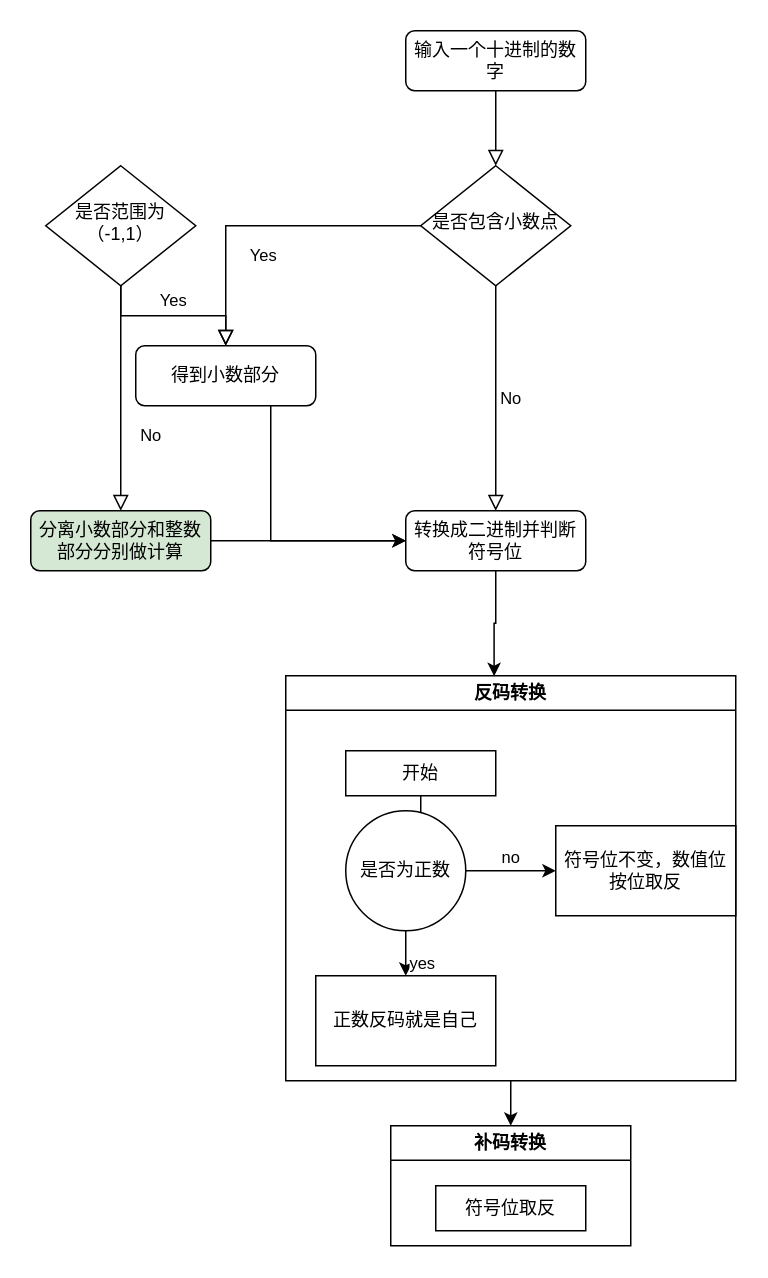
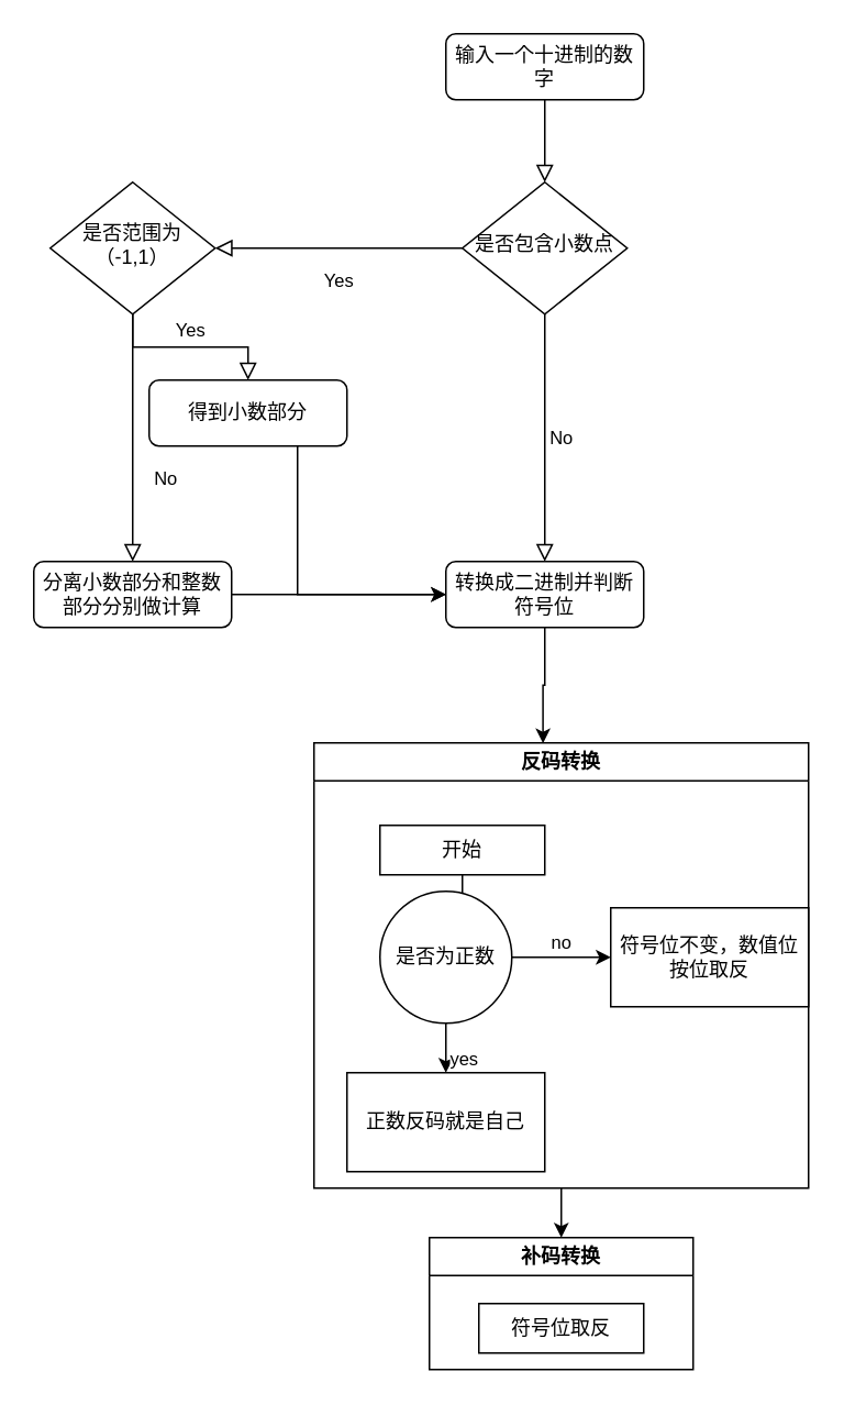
  <mxCell id="0" />
  <mxCell id="1" parent="0" />
  <mxCell id="2" value="" style="rounded=0;html=1;jettySize=auto;orthogonalLoop=1;fontSize=11;endArrow=block;endFill=0;endSize=8;strokeWidth=1;shadow=0;labelBackgroundColor=none;edgeStyle=orthogonalEdgeStyle;" parent="1" source="3" target="6" edge="1"><mxGeometry relative="1" as="geometry" /></mxCell>
  <mxCell id="3" value="输入一个十进制的数字" style="rounded=1;whiteSpace=wrap;html=1;fontSize=12;glass=0;strokeWidth=1;shadow=0;" parent="1" vertex="1"><mxGeometry x="270" y="20" width="120" height="40" as="geometry" /></mxCell>
- <mxCell id="4" value="Yes" style="rounded=0;html=1;jettySize=auto;orthogonalLoop=1;fontSize=11;endArrow=block;endFill=0;endSize=8;strokeWidth=1;shadow=0;labelBackgroundColor=none;edgeStyle=orthogonalEdgeStyle;" parent="1" source="6" target="13" edge="1"><mxGeometry y="20" relative="1" as="geometry"><mxPoint as="offset" /></mxGeometry></mxCell>
+ <mxCell id="4" value="Yes" style="rounded=0;html=1;jettySize=auto;orthogonalLoop=1;fontSize=11;endArrow=block;endFill=0;endSize=8;strokeWidth=1;shadow=0;labelBackgroundColor=none;edgeStyle=orthogonalEdgeStyle;" parent="1" source="6" target="9" edge="1"><mxGeometry y="20" relative="1" as="geometry"><mxPoint as="offset" /></mxGeometry></mxCell>
  <mxCell id="5" value="No" style="edgeStyle=orthogonalEdgeStyle;rounded=0;html=1;jettySize=auto;orthogonalLoop=1;fontSize=11;endArrow=block;endFill=0;endSize=8;strokeWidth=1;shadow=0;labelBackgroundColor=none;" parent="1" source="6" target="15" edge="1"><mxGeometry y="10" relative="1" as="geometry"><mxPoint as="offset" /></mxGeometry></mxCell>
  <mxCell id="6" value="是否包含小数点" style="rhombus;whiteSpace=wrap;html=1;shadow=0;fontFamily=Helvetica;fontSize=12;align=center;strokeWidth=1;spacing=6;spacingTop=-4;" parent="1" vertex="1"><mxGeometry x="280" y="110" width="100" height="80" as="geometry" /></mxCell>
  <mxCell id="7" value="No" style="rounded=0;html=1;jettySize=auto;orthogonalLoop=1;fontSize=11;endArrow=block;endFill=0;endSize=8;strokeWidth=1;shadow=0;labelBackgroundColor=none;edgeStyle=orthogonalEdgeStyle;" parent="1" source="9" target="11" edge="1"><mxGeometry x="0.333" y="20" relative="1" as="geometry"><mxPoint as="offset" /></mxGeometry></mxCell>
  <mxCell id="8" value="Yes" style="edgeStyle=orthogonalEdgeStyle;rounded=0;html=1;jettySize=auto;orthogonalLoop=1;fontSize=11;endArrow=block;endFill=0;endSize=8;strokeWidth=1;shadow=0;labelBackgroundColor=none;" parent="1" source="9" target="13" edge="1"><mxGeometry y="10" relative="1" as="geometry"><mxPoint as="offset" /></mxGeometry></mxCell>
  <mxCell id="9" value="是否范围为（-1,1）" style="rhombus;whiteSpace=wrap;html=1;shadow=0;fontFamily=Helvetica;fontSize=12;align=center;strokeWidth=1;spacing=6;spacingTop=-4;" parent="1" vertex="1"><mxGeometry x="30" y="110" width="100" height="80" as="geometry" /></mxCell>
  <mxCell id="10" style="edgeStyle=orthogonalEdgeStyle;rounded=0;orthogonalLoop=1;jettySize=auto;html=1;entryX=0;entryY=0.5;entryDx=0;entryDy=0;" edge="1" parent="1" source="11" target="15"><mxGeometry relative="1" as="geometry" /></mxCell>
- <mxCell id="11" value="分离小数部分和整数部分分别做计算" style="rounded=1;whiteSpace=wrap;html=1;fontSize=12;glass=0;strokeWidth=1;shadow=0;fillColor=#d5e8d4;" parent="1" vertex="1"><mxGeometry x="20" y="340" width="120" height="40" as="geometry" /></mxCell>
+ <mxCell id="11" value="分离小数部分和整数部分分别做计算" style="rounded=1;whiteSpace=wrap;html=1;fontSize=12;glass=0;strokeWidth=1;shadow=0;" parent="1" vertex="1"><mxGeometry x="20" y="340" width="120" height="40" as="geometry" /></mxCell>
  <mxCell id="12" style="edgeStyle=orthogonalEdgeStyle;rounded=0;orthogonalLoop=1;jettySize=auto;html=1;exitX=0.75;exitY=1;exitDx=0;exitDy=0;" edge="1" parent="1" source="13"><mxGeometry relative="1" as="geometry"><mxPoint x="270" y="360" as="targetPoint" /><Array as="points"><mxPoint x="180" y="360" /></Array></mxGeometry></mxCell>
  <mxCell id="13" value="得到小数部分" style="rounded=1;whiteSpace=wrap;html=1;fontSize=12;glass=0;strokeWidth=1;shadow=0;" parent="1" vertex="1"><mxGeometry x="90" y="230" width="120" height="40" as="geometry" /></mxCell>
  <mxCell id="14" value="" style="group" vertex="1" connectable="0" parent="1"><mxGeometry x="190" y="340" width="300" height="490" as="geometry" /></mxCell>
  <mxCell id="15" value="转换成二进制并判断符号位" style="rounded=1;whiteSpace=wrap;html=1;fontSize=12;glass=0;strokeWidth=1;shadow=0;" parent="14" vertex="1"><mxGeometry x="80" width="120" height="40" as="geometry" /></mxCell>
  <mxCell id="16" value="反码转换" style="swimlane;whiteSpace=wrap;html=1;" vertex="1" parent="14"><mxGeometry y="110" width="300" height="270" as="geometry" /></mxCell>
  <mxCell id="17" value="" style="edgeStyle=orthogonalEdgeStyle;rounded=0;orthogonalLoop=1;jettySize=auto;html=1;" edge="1" parent="16" source="18" target="23"><mxGeometry relative="1" as="geometry" /></mxCell>
  <mxCell id="18" value="开始" style="rounded=0;whiteSpace=wrap;html=1;" vertex="1" parent="16"><mxGeometry x="40" y="50" width="100" height="30" as="geometry" /></mxCell>
  <mxCell id="19" value="" style="edgeStyle=orthogonalEdgeStyle;rounded=0;orthogonalLoop=1;jettySize=auto;html=1;" edge="1" parent="16" source="23" target="24"><mxGeometry relative="1" as="geometry" /></mxCell>
  <mxCell id="20" value="yes" style="edgeLabel;html=1;align=center;verticalAlign=middle;resizable=0;points=[];" vertex="1" connectable="0" parent="19"><mxGeometry x="-0.252" y="1" relative="1" as="geometry"><mxPoint x="9" y="2" as="offset" /></mxGeometry></mxCell>
  <mxCell id="21" value="" style="edgeStyle=orthogonalEdgeStyle;rounded=0;orthogonalLoop=1;jettySize=auto;html=1;" edge="1" parent="16" source="23" target="25"><mxGeometry relative="1" as="geometry" /></mxCell>
  <mxCell id="22" value="no" style="edgeLabel;html=1;align=center;verticalAlign=middle;resizable=0;points=[];" vertex="1" connectable="0" parent="21"><mxGeometry x="-0.122" relative="1" as="geometry"><mxPoint x="3" y="-10" as="offset" /></mxGeometry></mxCell>
  <mxCell id="23" value="是否为正数" style="ellipse;whiteSpace=wrap;html=1;" vertex="1" parent="16"><mxGeometry x="40" y="90" width="80" height="80" as="geometry" /></mxCell>
  <mxCell id="24" value="正数反码就是自己" style="whiteSpace=wrap;html=1;rounded=0;" vertex="1" parent="16"><mxGeometry x="20" y="200" width="120" height="60" as="geometry" /></mxCell>
  <mxCell id="25" value="符号位不变，数值位按位取反" style="rounded=0;whiteSpace=wrap;html=1;" vertex="1" parent="16"><mxGeometry x="180" y="100" width="120" height="60" as="geometry" /></mxCell>
  <mxCell id="26" value="补码转换" style="swimlane;whiteSpace=wrap;html=1;" vertex="1" parent="14"><mxGeometry x="70" y="410" width="160" height="80" as="geometry" /></mxCell>
  <mxCell id="27" value="符号位取反" style="rounded=0;whiteSpace=wrap;html=1;" vertex="1" parent="26"><mxGeometry x="30" y="40" width="100" height="30" as="geometry" /></mxCell>
  <mxCell id="28" value="" style="edgeStyle=orthogonalEdgeStyle;rounded=0;orthogonalLoop=1;jettySize=auto;html=1;" edge="1" parent="14" source="16" target="26"><mxGeometry relative="1" as="geometry" /></mxCell>
  <mxCell id="29" style="edgeStyle=orthogonalEdgeStyle;rounded=0;orthogonalLoop=1;jettySize=auto;html=1;exitX=0.5;exitY=1;exitDx=0;exitDy=0;entryX=0.463;entryY=0.001;entryDx=0;entryDy=0;entryPerimeter=0;" edge="1" parent="14" source="15" target="16"><mxGeometry relative="1" as="geometry" /></mxCell>
